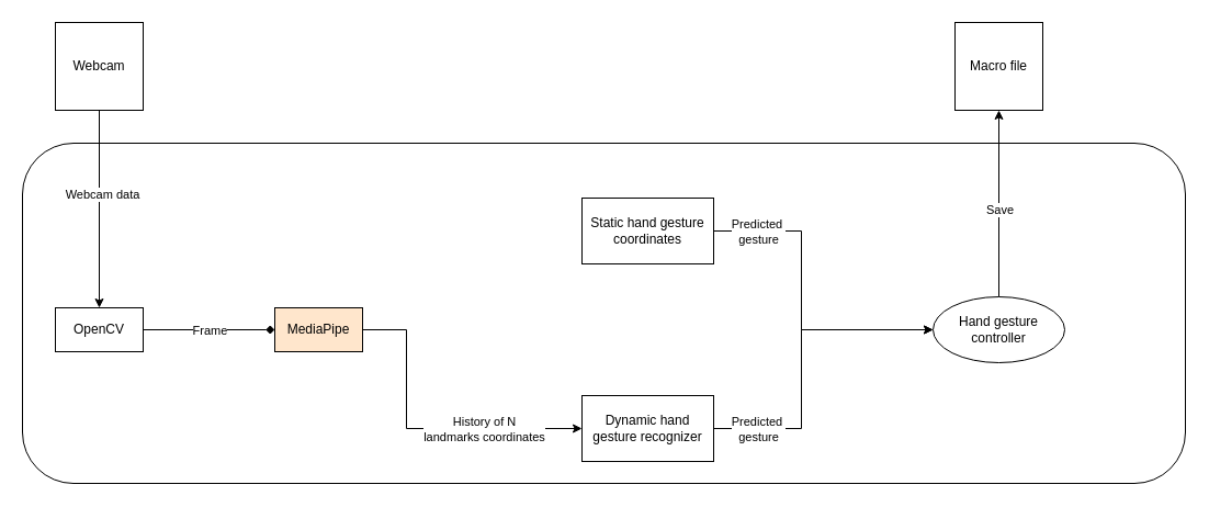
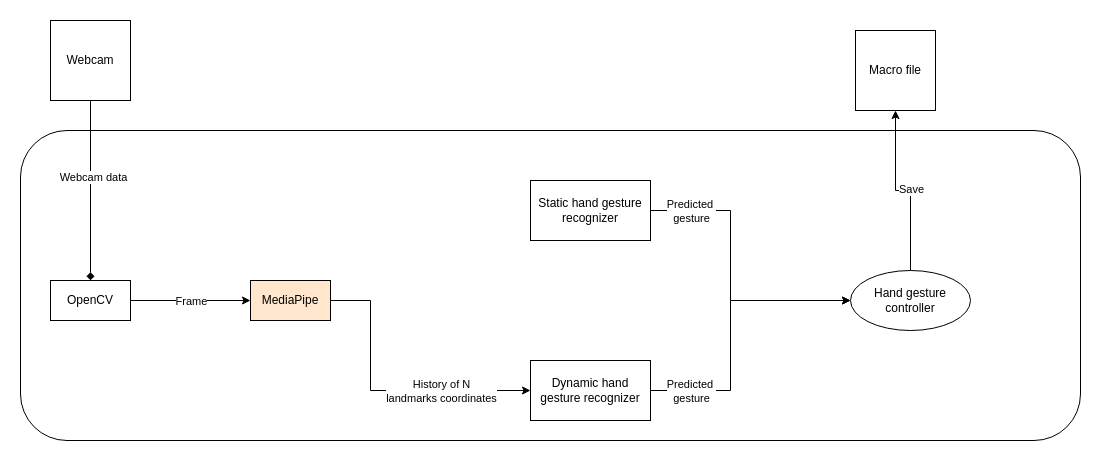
  <mxCell id="0" />
  <mxCell id="1" parent="0" />
  <mxCell id="2" value="" style="rounded=1;whiteSpace=wrap;html=1;fillColor=none;" parent="1" vertex="1"><mxGeometry x="20" y="130" width="1060" height="310" as="geometry" /></mxCell>
  <mxCell id="3" value="Webcam" style="whiteSpace=wrap;html=1;aspect=fixed;" parent="1" vertex="1"><mxGeometry x="50" y="20" width="80" height="80" as="geometry" /></mxCell>
  <mxCell id="4" value="OpenCV" style="rounded=0;whiteSpace=wrap;html=1;" parent="1" vertex="1"><mxGeometry x="50" y="280" width="80" height="40" as="geometry" /></mxCell>
- <mxCell id="5" value="" style="endArrow=classic;html=1;rounded=0;exitX=0.5;exitY=1;exitDx=0;exitDy=0;entryX=0.5;entryY=0;entryDx=0;entryDy=0;" parent="1" source="3" target="4" edge="1"><mxGeometry width="50" height="50" relative="1" as="geometry"><mxPoint x="360" y="390" as="sourcePoint" /><mxPoint x="410" y="340" as="targetPoint" /></mxGeometry></mxCell>
+ <mxCell id="5" value="" style="endArrow=diamond;html=1;rounded=0;exitX=0.5;exitY=1;exitDx=0;exitDy=0;entryX=0.5;entryY=0;entryDx=0;entryDy=0;" parent="1" source="3" target="4" edge="1"><mxGeometry width="50" height="50" relative="1" as="geometry"><mxPoint x="360" y="390" as="sourcePoint" /><mxPoint x="410" y="340" as="targetPoint" /></mxGeometry></mxCell>
  <mxCell id="6" value="Webcam data" style="edgeLabel;html=1;align=center;verticalAlign=middle;resizable=0;points=[];" parent="5" vertex="1" connectable="0"><mxGeometry x="-0.156" y="2" relative="1" as="geometry"><mxPoint as="offset" /></mxGeometry></mxCell>
  <mxCell id="7" value="MediaPipe" style="rounded=0;whiteSpace=wrap;html=1;fillColor=#ffe6cc;" parent="1" vertex="1"><mxGeometry x="250" y="280" width="80" height="40" as="geometry" /></mxCell>
- <mxCell id="8" value="" style="endArrow=diamond;html=1;rounded=0;exitX=1;exitY=0.5;exitDx=0;exitDy=0;entryX=0;entryY=0.5;entryDx=0;entryDy=0;" parent="1" source="4" target="7" edge="1"><mxGeometry width="50" height="50" relative="1" as="geometry"><mxPoint x="360" y="390" as="sourcePoint" /><mxPoint x="410" y="340" as="targetPoint" /></mxGeometry></mxCell>
+ <mxCell id="8" value="" style="endArrow=classic;html=1;rounded=0;exitX=1;exitY=0.5;exitDx=0;exitDy=0;entryX=0;entryY=0.5;entryDx=0;entryDy=0;" parent="1" source="4" target="7" edge="1"><mxGeometry width="50" height="50" relative="1" as="geometry"><mxPoint x="360" y="390" as="sourcePoint" /><mxPoint x="410" y="340" as="targetPoint" /></mxGeometry></mxCell>
  <mxCell id="9" value="Frame" style="edgeLabel;html=1;align=center;verticalAlign=middle;resizable=0;points=[];" parent="8" vertex="1" connectable="0"><mxGeometry x="0.3" y="-1" relative="1" as="geometry"><mxPoint x="-18" y="-1" as="offset" /></mxGeometry></mxCell>
- <mxCell id="10" value="Static hand gesture coordinates" style="rounded=0;whiteSpace=wrap;html=1;" parent="1" vertex="1"><mxGeometry x="530" y="180" width="120" height="60" as="geometry" /></mxCell>
+ <mxCell id="10" value="Static hand gesture recognizer" style="rounded=0;whiteSpace=wrap;html=1;" parent="1" vertex="1"><mxGeometry x="530" y="180" width="120" height="60" as="geometry" /></mxCell>
  <mxCell id="11" value="Dynamic hand gesture recognizer" style="rounded=0;whiteSpace=wrap;html=1;" parent="1" vertex="1"><mxGeometry x="530" y="360" width="120" height="60" as="geometry" /></mxCell>
  <mxCell id="12" value="" style="endArrow=classic;html=1;rounded=0;exitX=1;exitY=0.5;exitDx=0;exitDy=0;entryX=0;entryY=0.5;entryDx=0;entryDy=0;" parent="1" source="7" target="11" edge="1"><mxGeometry width="50" height="50" relative="1" as="geometry"><mxPoint x="360" y="390" as="sourcePoint" /><mxPoint x="410" y="340" as="targetPoint" /><Array as="points"><mxPoint x="370" y="300" /><mxPoint x="370" y="390" /></Array></mxGeometry></mxCell>
  <mxCell id="13" value="History of N &lt;br&gt;landmarks&amp;nbsp;coordinates" style="edgeLabel;html=1;align=center;verticalAlign=middle;resizable=0;points=[];" parent="12" vertex="1" connectable="0"><mxGeometry x="0.6" y="-1" relative="1" as="geometry"><mxPoint x="-32" y="-1" as="offset" /></mxGeometry></mxCell>
  <mxCell id="14" style="edgeStyle=orthogonalEdgeStyle;rounded=0;orthogonalLoop=1;jettySize=auto;html=1;entryX=0.5;entryY=1;entryDx=0;entryDy=0;" edge="1" parent="1" source="16" target="21"><mxGeometry relative="1" as="geometry" /></mxCell>
  <mxCell id="15" value="Save" style="edgeLabel;html=1;align=center;verticalAlign=middle;resizable=0;points=[];" vertex="1" connectable="0" parent="14"><mxGeometry x="-0.259" y="-1" relative="1" as="geometry"><mxPoint x="-1" y="-17" as="offset" /></mxGeometry></mxCell>
  <mxCell id="16" value="Hand gesture controller" style="ellipse;whiteSpace=wrap;html=1;" parent="1" vertex="1"><mxGeometry x="850" y="270" width="120" height="60" as="geometry" /></mxCell>
  <mxCell id="17" value="" style="endArrow=classic;html=1;rounded=0;exitX=1;exitY=0.5;exitDx=0;exitDy=0;entryX=0;entryY=0.5;entryDx=0;entryDy=0;" parent="1" source="10" target="16" edge="1"><mxGeometry width="50" height="50" relative="1" as="geometry"><mxPoint x="360" y="390" as="sourcePoint" /><mxPoint x="410" y="340" as="targetPoint" /><Array as="points"><mxPoint x="730" y="210" /><mxPoint x="730" y="300" /></Array></mxGeometry></mxCell>
  <mxCell id="18" value="Predicted&amp;nbsp;&lt;br&gt;gesture" style="edgeLabel;html=1;align=center;verticalAlign=middle;resizable=0;points=[];" parent="17" vertex="1" connectable="0"><mxGeometry x="-0.6" relative="1" as="geometry"><mxPoint x="-18" as="offset" /></mxGeometry></mxCell>
  <mxCell id="19" value="" style="endArrow=classic;html=1;rounded=0;exitX=1;exitY=0.5;exitDx=0;exitDy=0;entryX=0;entryY=0.5;entryDx=0;entryDy=0;" parent="1" source="11" target="16" edge="1"><mxGeometry width="50" height="50" relative="1" as="geometry"><mxPoint x="360" y="390" as="sourcePoint" /><mxPoint x="410" y="340" as="targetPoint" /><Array as="points"><mxPoint x="730" y="390" /><mxPoint x="730" y="300" /></Array></mxGeometry></mxCell>
  <mxCell id="20" value="Predicted&amp;nbsp;&lt;br&gt;gesture" style="edgeLabel;html=1;align=center;verticalAlign=middle;resizable=0;points=[];" parent="19" vertex="1" connectable="0"><mxGeometry x="-0.629" y="-1" relative="1" as="geometry"><mxPoint x="-14" y="-1" as="offset" /></mxGeometry></mxCell>
- <mxCell id="21" value="Macro file" style="whiteSpace=wrap;html=1;aspect=fixed;" vertex="1" parent="1"><mxGeometry x="870" y="20" width="80" height="80" as="geometry" /></mxCell>
+ <mxCell id="21" value="Macro file" style="whiteSpace=wrap;html=1;aspect=fixed;" vertex="1" parent="1"><mxGeometry x="855" y="30" width="80" height="80" as="geometry" /></mxCell>
